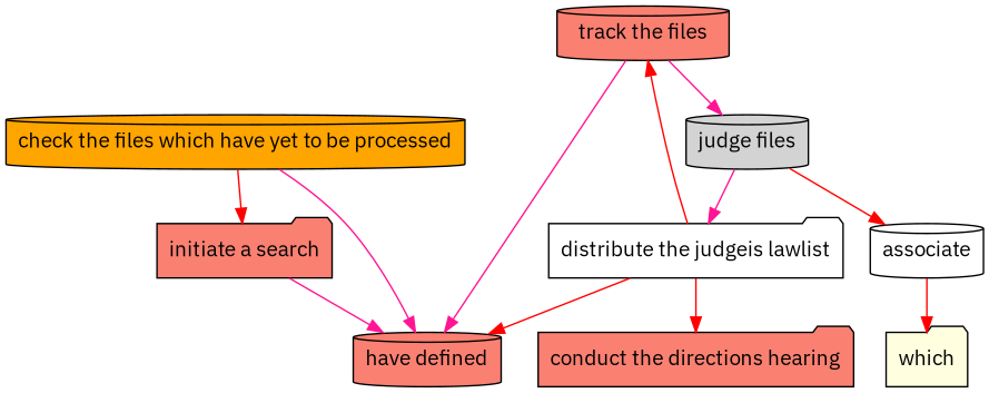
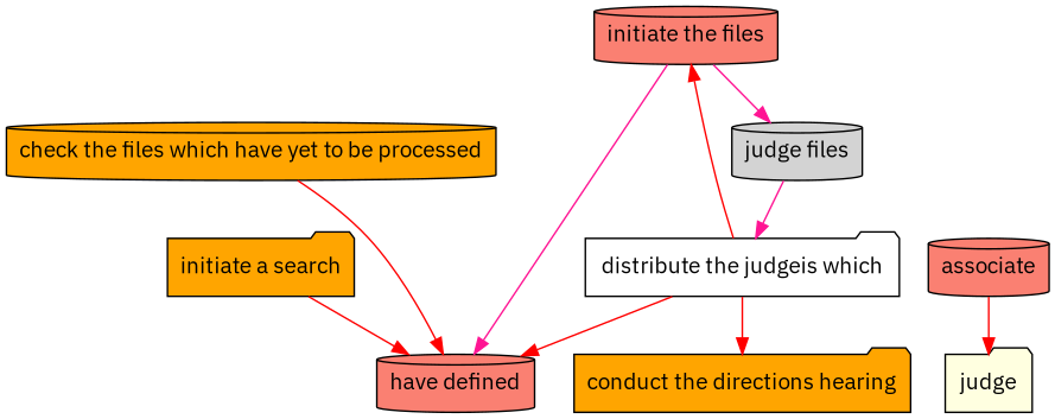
  strict digraph {
    fontname="IBM Plex Sans"
    node [fillcolor=orange fontname="IBM Plex Sans" shape=cylinder style=filled]
    edge [attrs="{'type': 'actor performer', 'label': 'actor performer'}" color=red fontname="IBM Plex Sans"]
    "check the files which have yet to be processed" [attrs="{'type': 'Activity', 'label': 'check the files which have yet to be processed'}"]
-   "initiate a search" [attrs="{'type': 'Activity', 'label': 'initiate a search'}" fillcolor=salmon shape=folder]
+   "initiate a search" [attrs="{'type': 'Activity', 'label': 'initiate a search'}" shape=folder]
    n3 [attrs="{'type': 'Actor', 'label': 'not defined'}" fillcolor=salmon label="have defined"]
-   "track the files" [attrs="{'type': 'Activity', 'label': 'track the files'}" fillcolor=salmon]
+   "track the files" [attrs="{'type': 'Activity', 'label': 'track the files'}" fillcolor=salmon label="initiate the files"]
    n5 [attrs="{'type': 'Activity', 'label': 'hand files'}" fillcolor=lightgrey label="judge files"]
-   "distribute the judgeis lawlist" [attrs="{'type': 'Activity', 'label': 'distribute the judgeis lawlist'}" fillcolor=white shape=folder]
-   associate [attrs="{'type': 'Actor', 'label': 'associate'}" fillcolor=white]
-   "conduct the directions hearing" [attrs="{'type': 'Activity', 'label': 'conduct the directions hearing'}" fillcolor=salmon shape=folder]
-   judge [attrs="{'type': 'Actor', 'label': 'judge'}" fillcolor=lightyellow shape=folder label=which]
-   "check the files which have yet to be processed" -> "initiate a search" [attrs="{'type': 'flow', 'label': 'flow'}"]
-   "check the files which have yet to be processed" -> n3 [color=deeppink]
-   "initiate a search" -> n3 [color=deeppink]
+   "distribute the judgeis lawlist" [attrs="{'type': 'Activity', 'label': 'distribute the judgeis lawlist'}" fillcolor=white shape=folder label="distribute the judgeis which"]
+   associate [attrs="{'type': 'Actor', 'label': 'associate'}" fillcolor=salmon]
+   "conduct the directions hearing" [attrs="{'type': 'Activity', 'label': 'conduct the directions hearing'}" shape=folder]
+   judge [attrs="{'type': 'Actor', 'label': 'judge'}" fillcolor=lightyellow shape=folder]
+   "check the files which have yet to be processed" -> n3
+   "initiate a search" -> n3
    "track the files" -> n3 [color=deeppink]
    "track the files" -> n5 [attrs="{'type': 'flow', 'label': 'flow'}" color=deeppink]
    n5 -> "distribute the judgeis lawlist" [attrs="{'type': 'flow', 'label': 'flow'}" color=deeppink]
-   n5 -> associate
    "distribute the judgeis lawlist" -> n3
    "distribute the judgeis lawlist" -> "track the files" [attrs="{'type': 'flow', 'label': 'flow'}"]
    "distribute the judgeis lawlist" -> "conduct the directions hearing" [attrs="{'type': 'flow', 'label': 'flow'}"]
    associate -> judge
  }
